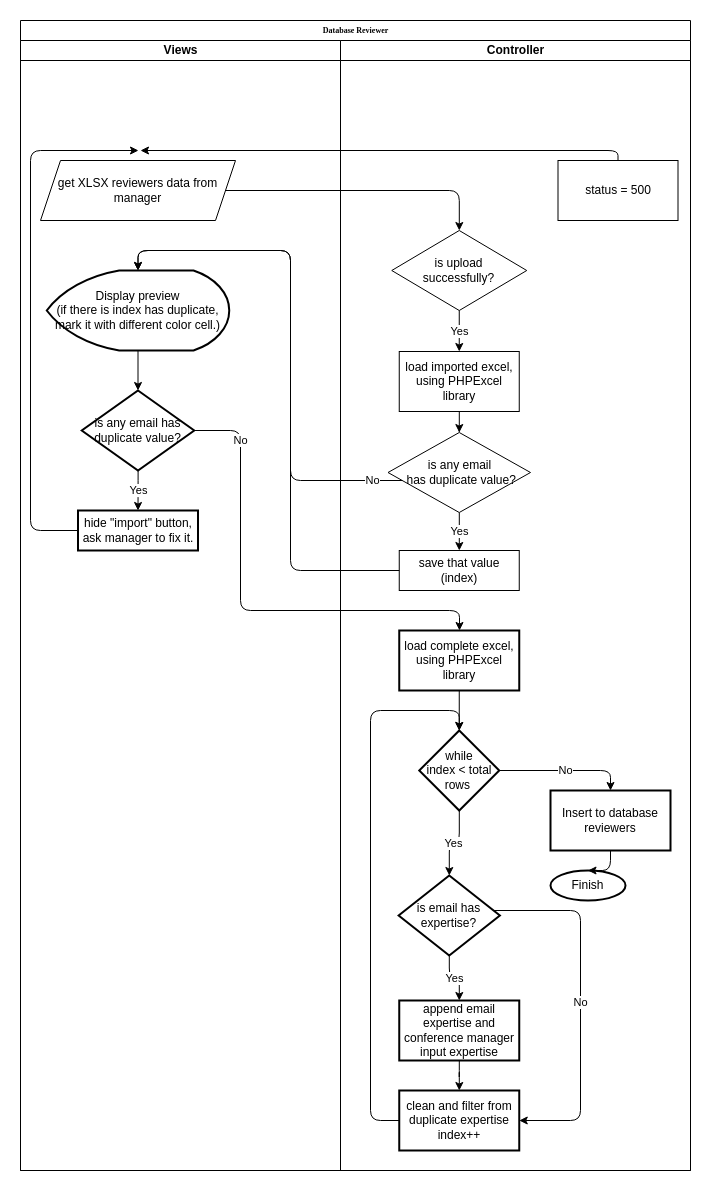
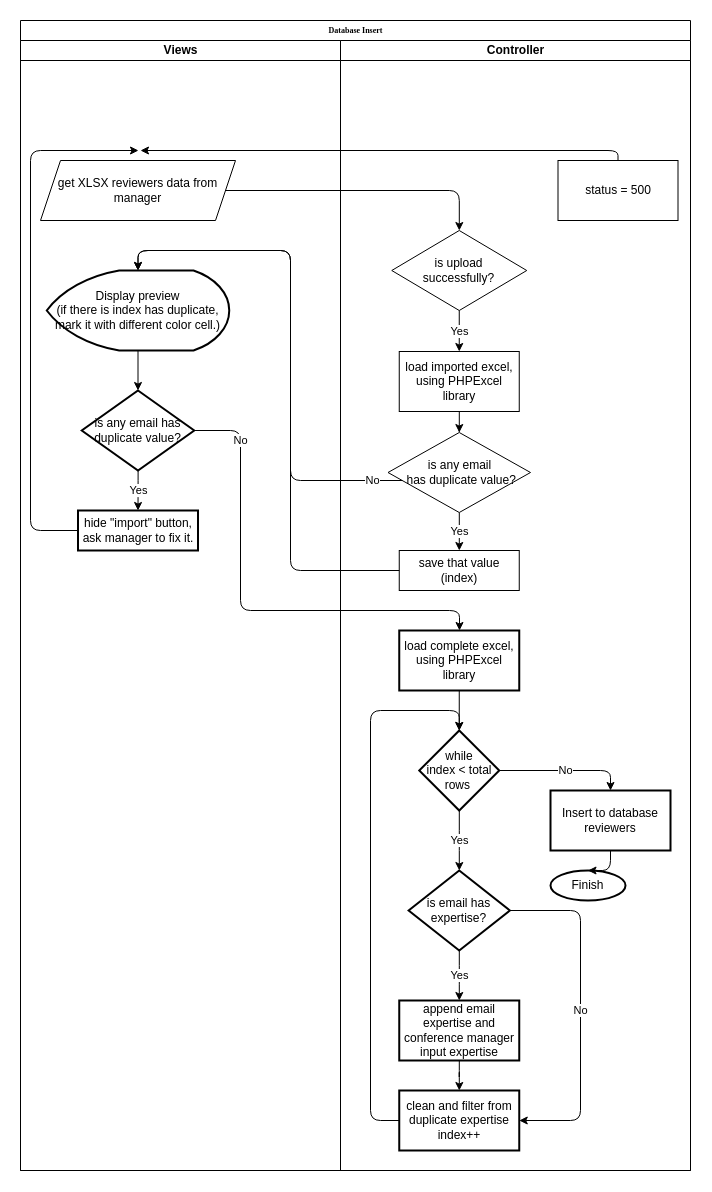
  <mxCell id="0" />
  <mxCell id="1" parent="0" />
- <mxCell id="2" value="Database Reviewer" style="swimlane;html=1;childLayout=stackLayout;startSize=20;rounded=0;shadow=0;labelBackgroundColor=none;strokeWidth=1;fontFamily=Verdana;fontSize=8;align=center;" parent="1" vertex="1"><mxGeometry x="20" y="20" width="670" height="1150" as="geometry" /></mxCell>
+ <mxCell id="2" value="Database Insert" style="swimlane;html=1;childLayout=stackLayout;startSize=20;rounded=0;shadow=0;labelBackgroundColor=none;strokeWidth=1;fontFamily=Verdana;fontSize=8;align=center;" parent="1" vertex="1"><mxGeometry x="20" y="20" width="670" height="1150" as="geometry" /></mxCell>
  <mxCell id="3" value="Views" style="swimlane;html=1;startSize=20;" parent="2" vertex="1"><mxGeometry y="20" width="320" height="1130" as="geometry" /></mxCell>
  <mxCell id="4" value="get XLSX reviewers data from manager" style="shape=parallelogram;perimeter=parallelogramPerimeter;whiteSpace=wrap;html=1;fixedSize=1;" vertex="1" parent="3"><mxGeometry x="20" y="120" width="195" height="60" as="geometry" /></mxCell>
  <mxCell id="5" value="Display preview&lt;br&gt;(if there is index has duplicate, mark it with different color cell.)" style="strokeWidth=2;html=1;shape=mxgraph.flowchart.display;whiteSpace=wrap;" vertex="1" parent="3"><mxGeometry x="26.25" y="230" width="182.5" height="80" as="geometry" /></mxCell>
  <mxCell id="6" value="" style="edgeStyle=orthogonalEdgeStyle;rounded=1;orthogonalLoop=1;jettySize=auto;html=1;" edge="1" parent="3" source="5" target="7"><mxGeometry relative="1" as="geometry" /></mxCell>
  <mxCell id="7" value="is any email has duplicate value?" style="rhombus;whiteSpace=wrap;html=1;strokeWidth=2;" vertex="1" parent="3"><mxGeometry x="61.25" y="350" width="112.5" height="80" as="geometry" /></mxCell>
  <mxCell id="8" value="Yes" style="edgeStyle=orthogonalEdgeStyle;rounded=1;orthogonalLoop=1;jettySize=auto;html=1;" edge="1" parent="3" source="7" target="10"><mxGeometry relative="1" as="geometry" /></mxCell>
  <mxCell id="9" style="edgeStyle=orthogonalEdgeStyle;rounded=1;orthogonalLoop=1;jettySize=auto;html=1;" edge="1" parent="3" source="10"><mxGeometry relative="1" as="geometry"><mxPoint x="118" y="110" as="targetPoint" /><Array as="points"><mxPoint x="10" y="490" /><mxPoint x="10" y="110" /></Array></mxGeometry></mxCell>
  <mxCell id="10" value="hide &quot;import&quot; button, ask manager to fix it." style="whiteSpace=wrap;html=1;strokeWidth=2;" vertex="1" parent="3"><mxGeometry x="57.5" y="470" width="120" height="40" as="geometry" /></mxCell>
  <mxCell id="11" value="Controller" style="swimlane;html=1;startSize=20;" parent="2" vertex="1"><mxGeometry x="320" y="20" width="350" height="1130" as="geometry" /></mxCell>
  <mxCell id="12" value="append email expertise and conference manager input expertise" style="whiteSpace=wrap;html=1;strokeWidth=2;" vertex="1" parent="11"><mxGeometry x="58.755" y="960" width="120" height="60" as="geometry" /></mxCell>
  <mxCell id="13" value="No" style="edgeStyle=orthogonalEdgeStyle;rounded=1;orthogonalLoop=1;jettySize=auto;html=1;entryX=0.5;entryY=0;entryDx=0;entryDy=0;" edge="1" parent="11" source="14" target="28"><mxGeometry relative="1" as="geometry" /></mxCell>
  <mxCell id="14" value="while &lt;br&gt;index &amp;lt; total rows&amp;nbsp;" style="rhombus;whiteSpace=wrap;html=1;strokeWidth=2;" vertex="1" parent="11"><mxGeometry x="78.75" y="690" width="80" height="80" as="geometry" /></mxCell>
  <mxCell id="15" value="is upload &lt;br&gt;successfully?" style="rhombus;whiteSpace=wrap;html=1;" vertex="1" parent="11"><mxGeometry x="51.25" y="190" width="135" height="80" as="geometry" /></mxCell>
  <mxCell id="16" value="Yes" style="edgeStyle=orthogonalEdgeStyle;rounded=0;orthogonalLoop=1;jettySize=auto;html=1;" edge="1" parent="11" source="15" target="19"><mxGeometry relative="1" as="geometry" /></mxCell>
  <mxCell id="17" value="" style="edgeStyle=orthogonalEdgeStyle;rounded=0;orthogonalLoop=1;jettySize=auto;html=1;" edge="1" parent="11" source="19" target="20"><mxGeometry relative="1" as="geometry" /></mxCell>
  <mxCell id="18" value="Yes" style="edgeStyle=orthogonalEdgeStyle;rounded=0;orthogonalLoop=1;jettySize=auto;html=1;" edge="1" parent="11" source="20" target="21"><mxGeometry relative="1" as="geometry" /></mxCell>
  <mxCell id="19" value="load imported excel, using PHPExcel library" style="whiteSpace=wrap;html=1;" vertex="1" parent="11"><mxGeometry x="58.75" y="311" width="120" height="60" as="geometry" /></mxCell>
  <mxCell id="20" value="is any email&lt;br&gt;&amp;nbsp;has duplicate value?" style="rhombus;whiteSpace=wrap;html=1;" vertex="1" parent="11"><mxGeometry x="47.5" y="392" width="142.5" height="80" as="geometry" /></mxCell>
  <mxCell id="21" value="save that value (index)" style="whiteSpace=wrap;html=1;" vertex="1" parent="11"><mxGeometry x="58.75" y="510" width="120" height="40" as="geometry" /></mxCell>
  <mxCell id="22" value="&lt;span&gt;load complete excel, using PHPExcel library&lt;/span&gt;" style="whiteSpace=wrap;html=1;strokeWidth=2;" vertex="1" parent="11"><mxGeometry x="58.75" y="590" width="120" height="60" as="geometry" /></mxCell>
  <mxCell id="23" value="No" style="edgeStyle=orthogonalEdgeStyle;rounded=1;orthogonalLoop=1;jettySize=auto;html=1;entryX=1;entryY=0.5;entryDx=0;entryDy=0;" edge="1" parent="11" source="24" target="26"><mxGeometry relative="1" as="geometry"><Array as="points"><mxPoint x="240" y="870" /><mxPoint x="240" y="1080" /></Array></mxGeometry></mxCell>
- <mxCell id="24" value="is email has expertise?" style="rhombus;whiteSpace=wrap;html=1;strokeWidth=2;" vertex="1" parent="11"><mxGeometry x="58.13" y="835" width="101.25" height="80" as="geometry" /></mxCell>
+ <mxCell id="24" value="is email has expertise?" style="rhombus;whiteSpace=wrap;html=1;strokeWidth=2;" vertex="1" parent="11"><mxGeometry x="68.13" y="830" width="101.25" height="80" as="geometry" /></mxCell>
  <mxCell id="25" style="edgeStyle=orthogonalEdgeStyle;rounded=1;orthogonalLoop=1;jettySize=auto;html=1;entryX=0.5;entryY=0;entryDx=0;entryDy=0;" edge="1" parent="11" source="26" target="14"><mxGeometry relative="1" as="geometry"><Array as="points"><mxPoint x="30" y="1080" /><mxPoint x="30" y="670" /><mxPoint x="119" y="670" /></Array></mxGeometry></mxCell>
  <mxCell id="26" value="clean and filter from duplicate expertise&lt;br&gt;index++" style="whiteSpace=wrap;html=1;strokeWidth=2;" vertex="1" parent="11"><mxGeometry x="58.755" y="1050" width="120" height="60" as="geometry" /></mxCell>
  <mxCell id="27" value="Finish" style="ellipse;whiteSpace=wrap;html=1;strokeWidth=2;" vertex="1" parent="11"><mxGeometry x="210.01" y="830" width="75" height="30" as="geometry" /></mxCell>
  <mxCell id="28" value="Insert to database reviewers" style="whiteSpace=wrap;html=1;strokeWidth=2;" vertex="1" parent="11"><mxGeometry x="210.005" y="750" width="120" height="60" as="geometry" /></mxCell>
  <mxCell id="29" value="status = 500" style="whiteSpace=wrap;html=1;" vertex="1" parent="11"><mxGeometry x="217.5" y="120" width="120" height="60" as="geometry" /></mxCell>
  <mxCell id="30" value="" style="edgeStyle=orthogonalEdgeStyle;rounded=1;orthogonalLoop=1;jettySize=auto;html=1;" edge="1" parent="11" source="22" target="14"><mxGeometry relative="1" as="geometry" /></mxCell>
  <mxCell id="31" value="Yes" style="edgeStyle=orthogonalEdgeStyle;rounded=1;orthogonalLoop=1;jettySize=auto;html=1;" edge="1" parent="11" source="14" target="24"><mxGeometry relative="1" as="geometry" /></mxCell>
  <mxCell id="32" value="Yes" style="edgeStyle=orthogonalEdgeStyle;rounded=1;orthogonalLoop=1;jettySize=auto;html=1;" edge="1" parent="11" source="24" target="12"><mxGeometry relative="1" as="geometry" /></mxCell>
  <mxCell id="33" value="" style="edgeStyle=orthogonalEdgeStyle;rounded=1;orthogonalLoop=1;jettySize=auto;html=1;" edge="1" parent="11" source="12" target="26"><mxGeometry relative="1" as="geometry" /></mxCell>
  <mxCell id="34" value="" style="edgeStyle=orthogonalEdgeStyle;rounded=1;orthogonalLoop=1;jettySize=auto;html=1;" edge="1" parent="11" source="28" target="27"><mxGeometry relative="1" as="geometry" /></mxCell>
  <mxCell id="35" value="" style="edgeStyle=orthogonalEdgeStyle;rounded=1;orthogonalLoop=1;jettySize=auto;html=1;" edge="1" parent="2" source="4" target="15"><mxGeometry relative="1" as="geometry" /></mxCell>
  <mxCell id="36" style="edgeStyle=orthogonalEdgeStyle;rounded=1;orthogonalLoop=1;jettySize=auto;html=1;entryX=0.5;entryY=0;entryDx=0;entryDy=0;entryPerimeter=0;" edge="1" parent="2" source="21" target="5"><mxGeometry relative="1" as="geometry"><Array as="points"><mxPoint x="270" y="550" /><mxPoint x="270" y="230" /><mxPoint x="118" y="230" /></Array></mxGeometry></mxCell>
  <mxCell id="37" value="No" style="edgeStyle=orthogonalEdgeStyle;rounded=1;orthogonalLoop=1;jettySize=auto;html=1;entryX=0.5;entryY=0;entryDx=0;entryDy=0;entryPerimeter=0;" edge="1" parent="2" source="20" target="5"><mxGeometry x="-0.881" relative="1" as="geometry"><Array as="points"><mxPoint x="270" y="460" /><mxPoint x="270" y="230" /><mxPoint x="118" y="230" /></Array><mxPoint x="1" as="offset" /></mxGeometry></mxCell>
  <mxCell id="38" value="No" style="edgeStyle=orthogonalEdgeStyle;rounded=1;orthogonalLoop=1;jettySize=auto;html=1;" edge="1" parent="2" source="7" target="22"><mxGeometry x="-0.801" y="-10" relative="1" as="geometry"><Array as="points"><mxPoint x="220" y="410" /><mxPoint x="220" y="590" /><mxPoint x="439" y="590" /></Array><mxPoint x="10" y="10" as="offset" /></mxGeometry></mxCell>
  <mxCell id="39" style="edgeStyle=orthogonalEdgeStyle;rounded=1;orthogonalLoop=1;jettySize=auto;html=1;exitX=0.5;exitY=0;exitDx=0;exitDy=0;" edge="1" parent="1" source="29"><mxGeometry relative="1" as="geometry"><mxPoint x="140" y="150" as="targetPoint" /><Array as="points"><mxPoint x="618" y="150" /></Array></mxGeometry></mxCell>
